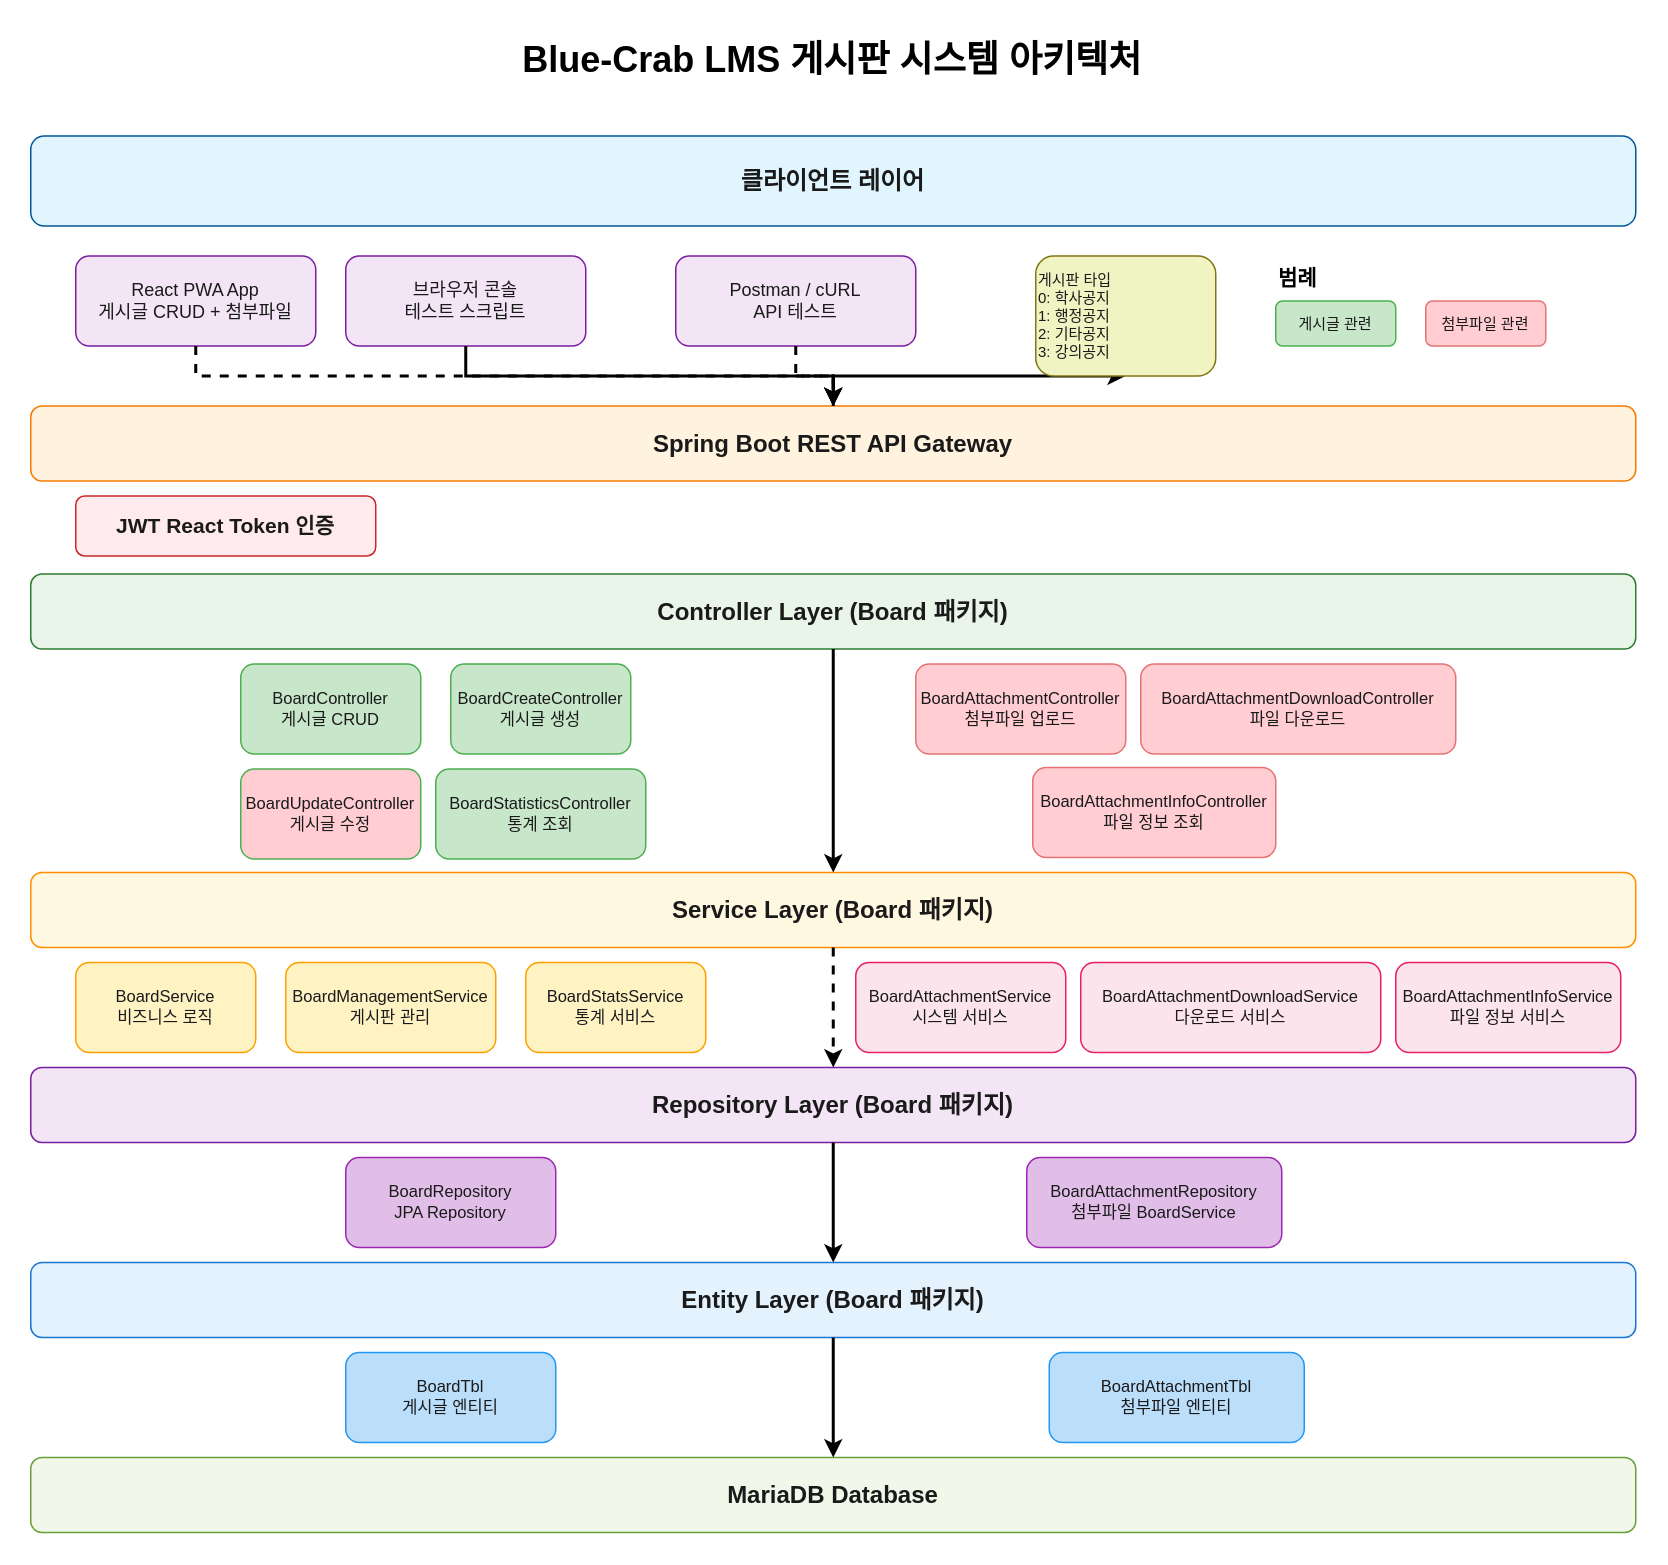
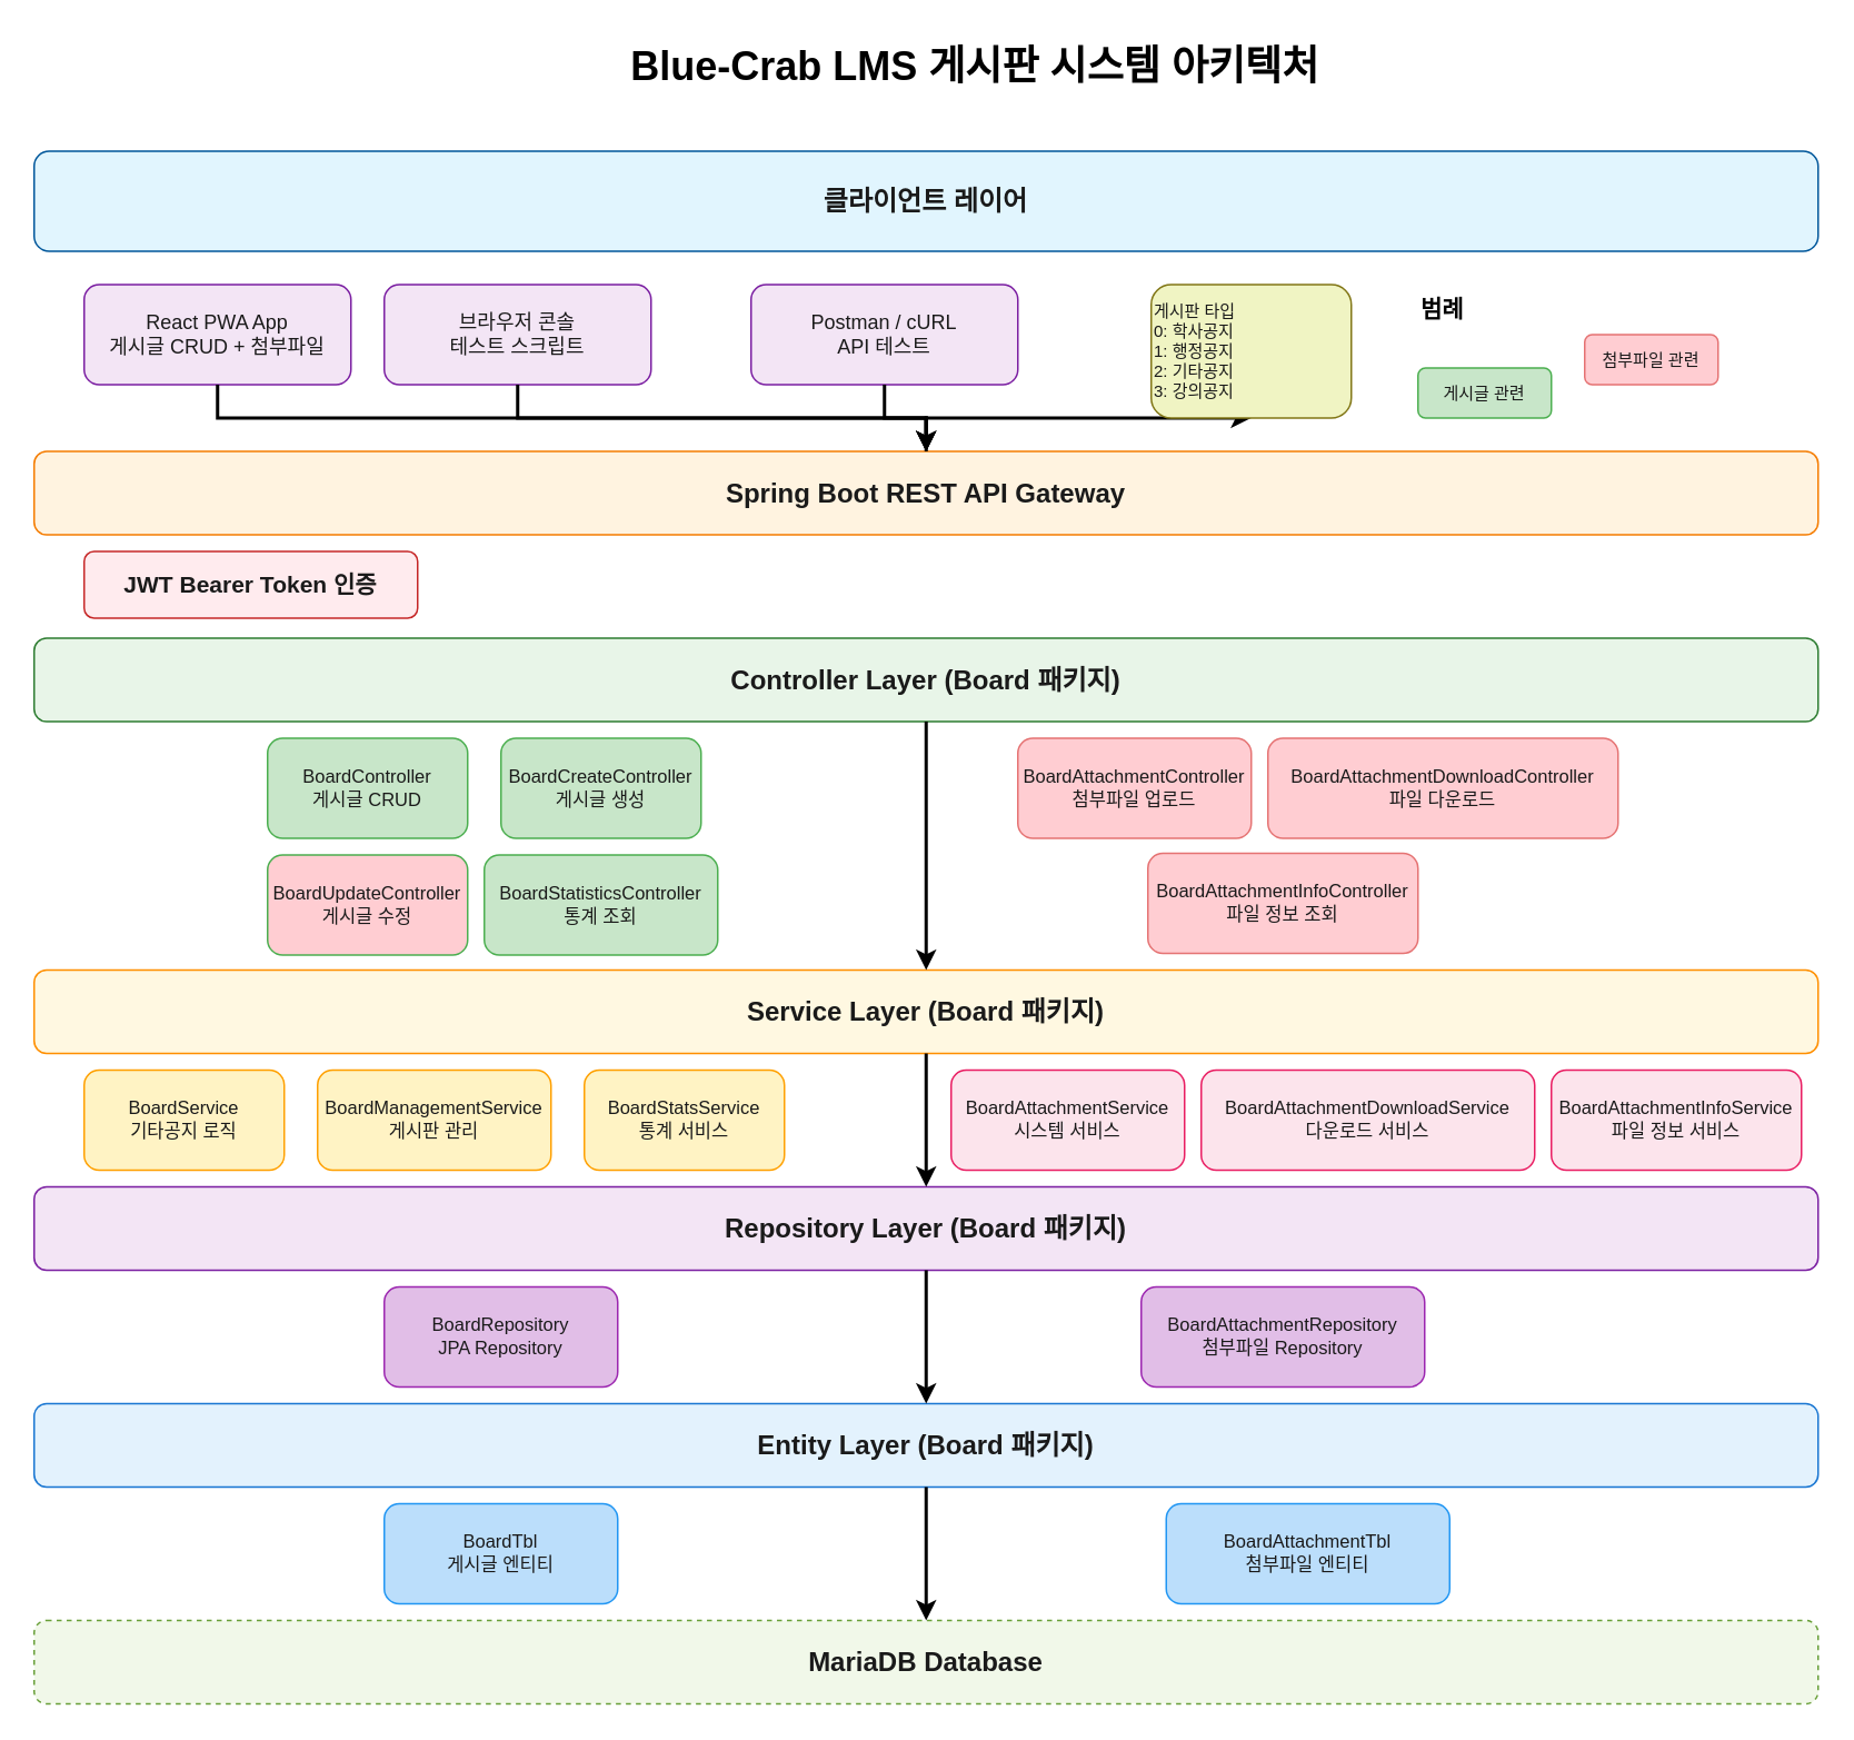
  <mxCell id="0" />
  <mxCell id="1" parent="0" />
- <mxCell id="2" value="Blue-Crab LMS 게시판 시스템 아키텍처" style="text;html=1;strokeColor=none;fillColor=none;align=center;verticalAlign=middle;whiteSpace=wrap;rounded=0;fontSize=24;fontStyle=1;fontColor=light-dark(#000000,#000000);" parent="1" vertex="1"><mxGeometry x="270" y="20" width="569" height="40" as="geometry" /></mxCell>
+ <mxCell id="2" value="Blue-Crab LMS 게시판 시스템 아키텍처" style="text;html=1;strokeColor=none;fillColor=none;align=center;verticalAlign=middle;whiteSpace=wrap;rounded=0;fontSize=24;fontStyle=1;fontColor=light-dark(#000000,#000000);" parent="1" vertex="1"><mxGeometry x="300" y="20" width="569" height="40" as="geometry" /></mxCell>
  <mxCell id="3" value="클라이언트 레이어" style="rounded=1;whiteSpace=wrap;html=1;fillColor=#e1f5fe;strokeColor=#01579b;fontSize=16;fontStyle=1;fontColor=#1a1a1a;" parent="1" vertex="1"><mxGeometry x="20" y="90" width="1070" height="60" as="geometry" /></mxCell>
  <mxCell id="4" value="React PWA App&#10;게시글 CRUD + 첨부파일" style="rounded=1;whiteSpace=wrap;html=1;fillColor=#f3e5f5;strokeColor=#7b1fa2;fontSize=12;fontColor=#1a1a1a;" parent="1" vertex="1"><mxGeometry x="50" y="170" width="160" height="60" as="geometry" /></mxCell>
  <mxCell id="5" value="브라우저 콘솔&#10;테스트 스크립트" style="rounded=1;whiteSpace=wrap;html=1;fillColor=#f3e5f5;strokeColor=#7b1fa2;fontSize=12;fontColor=#1a1a1a;" parent="1" vertex="1"><mxGeometry x="230" y="170" width="160" height="60" as="geometry" /></mxCell>
  <mxCell id="6" value="Postman / cURL&#10;API 테스트" style="rounded=1;whiteSpace=wrap;html=1;fillColor=#f3e5f5;strokeColor=#7b1fa2;fontSize=12;fontColor=#1a1a1a;" parent="1" vertex="1"><mxGeometry x="450" y="170" width="160" height="60" as="geometry" /></mxCell>
  <mxCell id="7" value="Spring Boot REST API Gateway" style="rounded=1;whiteSpace=wrap;html=1;fillColor=#fff3e0;strokeColor=#f57c00;fontSize=16;fontStyle=1;fontColor=#1a1a1a;" parent="1" vertex="1"><mxGeometry x="20" y="270" width="1070" height="50" as="geometry" /></mxCell>
- <mxCell id="8" value="JWT React Token 인증" style="rounded=1;whiteSpace=wrap;html=1;fillColor=#ffebee;strokeColor=#c62828;fontSize=14;fontStyle=1;fontColor=#1a1a1a;" parent="1" vertex="1"><mxGeometry x="50" y="330" width="200" height="40" as="geometry" /></mxCell>
+ <mxCell id="8" value="JWT Bearer Token 인증" style="rounded=1;whiteSpace=wrap;html=1;fillColor=#ffebee;strokeColor=#c62828;fontSize=14;fontStyle=1;fontColor=#1a1a1a;" parent="1" vertex="1"><mxGeometry x="50" y="330" width="200" height="40" as="geometry" /></mxCell>
  <mxCell id="9" value="Controller Layer (Board 패키지)" style="rounded=1;whiteSpace=wrap;html=1;fillColor=#e8f5e8;strokeColor=#2e7d32;fontSize=16;fontStyle=1;fontColor=#1a1a1a;" parent="1" vertex="1"><mxGeometry x="20" y="382" width="1070" height="50" as="geometry" /></mxCell>
  <mxCell id="10" value="BoardController&#10;게시글 CRUD" style="rounded=1;whiteSpace=wrap;html=1;fillColor=#c8e6c9;strokeColor=#4caf50;fontSize=11;fontColor=#1a1a1a;" parent="1" vertex="1"><mxGeometry x="160" y="442" width="120" height="60" as="geometry" /></mxCell>
  <mxCell id="11" value="BoardCreateController&#10;게시글 생성" style="rounded=1;whiteSpace=wrap;html=1;fillColor=#c8e6c9;strokeColor=#4caf50;fontSize=11;fontColor=#1a1a1a;" parent="1" vertex="1"><mxGeometry x="300" y="442" width="120" height="60" as="geometry" /></mxCell>
  <mxCell id="12" value="BoardUpdateController&#10;게시글 수정" style="rounded=1;whiteSpace=wrap;html=1;fillColor=#ffcdd2;strokeColor=#4caf50;fontSize=11;fontColor=#1a1a1a;" parent="1" vertex="1"><mxGeometry x="160" y="512" width="120" height="60" as="geometry" /></mxCell>
  <mxCell id="13" value="BoardStatisticsController&#10;통계 조회" style="rounded=1;whiteSpace=wrap;html=1;fillColor=#c8e6c9;strokeColor=#4caf50;fontSize=11;fontColor=#1a1a1a;" parent="1" vertex="1"><mxGeometry x="290" y="512" width="140" height="60" as="geometry" /></mxCell>
  <mxCell id="14" value="BoardAttachmentController&#10;첨부파일 업로드" style="rounded=1;whiteSpace=wrap;html=1;fillColor=#ffcdd2;strokeColor=#e57373;fontSize=11;fontColor=#1a1a1a;" parent="1" vertex="1"><mxGeometry x="610" y="442" width="140" height="60" as="geometry" /></mxCell>
  <mxCell id="15" value="BoardAttachmentDownloadController&#10;파일 다운로드" style="rounded=1;whiteSpace=wrap;html=1;fillColor=#ffcdd2;strokeColor=#e57373;fontSize=11;fontColor=#1a1a1a;" parent="1" vertex="1"><mxGeometry x="760" y="442" width="210" height="60" as="geometry" /></mxCell>
  <mxCell id="16" value="BoardAttachmentInfoController&#10;파일 정보 조회" style="rounded=1;whiteSpace=wrap;html=1;fillColor=#ffcdd2;strokeColor=#e57373;fontSize=11;fontColor=#1a1a1a;" parent="1" vertex="1"><mxGeometry x="688" y="511" width="162" height="60" as="geometry" /></mxCell>
  <mxCell id="17" value="Service Layer (Board 패키지)" style="rounded=1;whiteSpace=wrap;html=1;fillColor=#fff8e1;strokeColor=#ff8f00;fontSize=16;fontStyle=1;fontColor=#1a1a1a;" parent="1" vertex="1"><mxGeometry x="20" y="581" width="1070" height="50" as="geometry" /></mxCell>
- <mxCell id="18" value="BoardService&#10;비즈니스 로직" style="rounded=1;whiteSpace=wrap;html=1;fillColor=#fff3c4;strokeColor=#ffa000;fontSize=11;fontColor=#1a1a1a;" parent="1" vertex="1"><mxGeometry x="50" y="641" width="120" height="60" as="geometry" /></mxCell>
+ <mxCell id="18" value="BoardService&#10;기타공지 로직" style="rounded=1;whiteSpace=wrap;html=1;fillColor=#fff3c4;strokeColor=#ffa000;fontSize=11;fontColor=#1a1a1a;" parent="1" vertex="1"><mxGeometry x="50" y="641" width="120" height="60" as="geometry" /></mxCell>
  <mxCell id="19" value="BoardManagementService&#10;게시판 관리" style="rounded=1;whiteSpace=wrap;html=1;fillColor=#fff3c4;strokeColor=#ffa000;fontSize=11;fontColor=#1a1a1a;" parent="1" vertex="1"><mxGeometry x="190" y="641" width="140" height="60" as="geometry" /></mxCell>
  <mxCell id="20" value="BoardStatsService&#10;통계 서비스" style="rounded=1;whiteSpace=wrap;html=1;fillColor=#fff3c4;strokeColor=#ffa000;fontSize=11;fontColor=#1a1a1a;" parent="1" vertex="1"><mxGeometry x="350" y="641" width="120" height="60" as="geometry" /></mxCell>
  <mxCell id="21" value="BoardAttachmentService&#10;시스템 서비스" style="rounded=1;whiteSpace=wrap;html=1;fillColor=#fce4ec;strokeColor=#e91e63;fontSize=11;fontColor=#1a1a1a;" parent="1" vertex="1"><mxGeometry x="570" y="641" width="140" height="60" as="geometry" /></mxCell>
  <mxCell id="22" value="BoardAttachmentDownloadService&#10;다운로드 서비스" style="rounded=1;whiteSpace=wrap;html=1;fillColor=#fce4ec;strokeColor=#e91e63;fontSize=11;fontColor=#1a1a1a;" parent="1" vertex="1"><mxGeometry x="720" y="641" width="200" height="60" as="geometry" /></mxCell>
  <mxCell id="23" value="BoardAttachmentInfoService&#10;파일 정보 서비스" style="rounded=1;whiteSpace=wrap;html=1;fillColor=#fce4ec;strokeColor=#e91e63;fontSize=11;fontColor=#1a1a1a;" parent="1" vertex="1"><mxGeometry x="930" y="641" width="150" height="60" as="geometry" /></mxCell>
  <mxCell id="24" value="Repository Layer (Board 패키지)" style="rounded=1;whiteSpace=wrap;html=1;fillColor=#f3e5f5;strokeColor=#7b1fa2;fontSize=16;fontStyle=1;fontColor=#1a1a1a;" parent="1" vertex="1"><mxGeometry x="20" y="711" width="1070" height="50" as="geometry" /></mxCell>
  <mxCell id="25" value="BoardRepository&#10;JPA Repository" style="rounded=1;whiteSpace=wrap;html=1;fillColor=#e1bee7;strokeColor=#9c27b0;fontSize=11;fontColor=#1a1a1a;" parent="1" vertex="1"><mxGeometry x="230" y="771" width="140" height="60" as="geometry" /></mxCell>
- <mxCell id="26" value="BoardAttachmentRepository&#10;첨부파일 BoardService" style="rounded=1;whiteSpace=wrap;html=1;fillColor=#e1bee7;strokeColor=#9c27b0;fontSize=11;fontColor=#1a1a1a;" parent="1" vertex="1"><mxGeometry x="684" y="771" width="170" height="60" as="geometry" /></mxCell>
+ <mxCell id="26" value="BoardAttachmentRepository&#10;첨부파일 Repository" style="rounded=1;whiteSpace=wrap;html=1;fillColor=#e1bee7;strokeColor=#9c27b0;fontSize=11;fontColor=#1a1a1a;" parent="1" vertex="1"><mxGeometry x="684" y="771" width="170" height="60" as="geometry" /></mxCell>
  <mxCell id="27" value="Entity Layer (Board 패키지)" style="rounded=1;whiteSpace=wrap;html=1;fillColor=#e3f2fd;strokeColor=#1976d2;fontSize=16;fontStyle=1;fontColor=#1a1a1a;" parent="1" vertex="1"><mxGeometry x="20" y="841" width="1070" height="50" as="geometry" /></mxCell>
  <mxCell id="28" value="BoardTbl&#10;게시글 엔티티" style="rounded=1;whiteSpace=wrap;html=1;fillColor=#bbdefb;strokeColor=#2196f3;fontSize=11;fontColor=#1a1a1a;" parent="1" vertex="1"><mxGeometry x="230" y="901" width="140" height="60" as="geometry" /></mxCell>
  <mxCell id="29" value="BoardAttachmentTbl&#10;첨부파일 엔티티" style="rounded=1;whiteSpace=wrap;html=1;fillColor=#bbdefb;strokeColor=#2196f3;fontSize=11;fontColor=#1a1a1a;" parent="1" vertex="1"><mxGeometry x="699" y="901" width="170" height="60" as="geometry" /></mxCell>
- <mxCell id="30" value="MariaDB Database" style="rounded=1;whiteSpace=wrap;html=1;fillColor=#f1f8e9;strokeColor=#689f38;fontSize=16;fontStyle=1;fontColor=#1a1a1a;" parent="1" vertex="1"><mxGeometry x="20" y="971" width="1070" height="50" as="geometry" /></mxCell>
- <mxCell id="31" style="edgeStyle=orthogonalEdgeStyle;rounded=0;orthogonalLoop=1;jettySize=auto;html=1;strokeColor=light-dark(#000000,#FF8000);strokeWidth=2;dashed=1;" parent="1" source="4" target="7" edge="1"><mxGeometry relative="1" as="geometry" /></mxCell>
+ <mxCell id="30" value="MariaDB Database" style="rounded=1;whiteSpace=wrap;html=1;fillColor=#f1f8e9;strokeColor=#689f38;fontSize=16;fontStyle=1;fontColor=#1a1a1a;dashed=1;" parent="1" vertex="1"><mxGeometry x="20" y="971" width="1070" height="50" as="geometry" /></mxCell>
+ <mxCell id="31" style="edgeStyle=orthogonalEdgeStyle;rounded=0;orthogonalLoop=1;jettySize=auto;html=1;strokeColor=light-dark(#000000,#FF8000);strokeWidth=2;" parent="1" source="4" target="7" edge="1"><mxGeometry relative="1" as="geometry" /></mxCell>
  <mxCell id="32" style="edgeStyle=orthogonalEdgeStyle;rounded=0;orthogonalLoop=1;jettySize=auto;html=1;strokeColor=light-dark(#000000,#FF8000);strokeWidth=2;" parent="1" source="5" target="7" edge="1"><mxGeometry relative="1" as="geometry" /></mxCell>
- <mxCell id="33" style="edgeStyle=orthogonalEdgeStyle;rounded=0;orthogonalLoop=1;jettySize=auto;html=1;strokeColor=light-dark(#000000,#FF8000);strokeWidth=2;dashed=1;" parent="1" source="6" target="7" edge="1"><mxGeometry relative="1" as="geometry" /></mxCell>
+ <mxCell id="33" style="edgeStyle=orthogonalEdgeStyle;rounded=0;orthogonalLoop=1;jettySize=auto;html=1;strokeColor=light-dark(#000000,#FF8000);strokeWidth=2;" parent="1" source="6" target="7" edge="1"><mxGeometry relative="1" as="geometry" /></mxCell>
  <mxCell id="34" style="edgeStyle=orthogonalEdgeStyle;rounded=0;orthogonalLoop=1;jettySize=auto;html=1;strokeColor=light-dark(#000000,#FF8000);strokeWidth=2;" parent="1" source="7" target="42" edge="1"><mxGeometry relative="1" as="geometry" /></mxCell>
  <mxCell id="35" style="edgeStyle=orthogonalEdgeStyle;rounded=0;orthogonalLoop=1;jettySize=auto;html=1;strokeColor=light-dark(#000000,#FF8000);strokeWidth=2;" parent="1" source="9" target="17" edge="1"><mxGeometry relative="1" as="geometry" /></mxCell>
- <mxCell id="36" style="edgeStyle=orthogonalEdgeStyle;rounded=0;orthogonalLoop=1;jettySize=auto;html=1;strokeColor=light-dark(#000000,#FF8000);strokeWidth=2;dashed=1;" parent="1" source="17" target="24" edge="1"><mxGeometry relative="1" as="geometry" /></mxCell>
+ <mxCell id="36" style="edgeStyle=orthogonalEdgeStyle;rounded=0;orthogonalLoop=1;jettySize=auto;html=1;strokeColor=light-dark(#000000,#FF8000);strokeWidth=2;" parent="1" source="17" target="24" edge="1"><mxGeometry relative="1" as="geometry" /></mxCell>
  <mxCell id="37" style="edgeStyle=orthogonalEdgeStyle;rounded=0;orthogonalLoop=1;jettySize=auto;html=1;strokeColor=light-dark(#000000,#FF8000);strokeWidth=2;" parent="1" source="24" target="27" edge="1"><mxGeometry relative="1" as="geometry" /></mxCell>
  <mxCell id="38" style="edgeStyle=orthogonalEdgeStyle;rounded=0;orthogonalLoop=1;jettySize=auto;html=1;strokeColor=light-dark(#000000,#FF8000);strokeWidth=2;" parent="1" source="27" target="30" edge="1"><mxGeometry relative="1" as="geometry" /></mxCell>
  <mxCell id="39" value="범례" style="text;html=1;strokeColor=none;fillColor=none;align=left;verticalAlign=middle;whiteSpace=wrap;rounded=0;fontSize=14;fontStyle=1;fontColor=light-dark(#000000,#000000);" parent="1" vertex="1"><mxGeometry x="850" y="170" width="60" height="30" as="geometry" /></mxCell>
- <mxCell id="40" value="게시글 관련" style="rounded=1;whiteSpace=wrap;html=1;fillColor=#c8e6c9;strokeColor=#4caf50;fontSize=10;fontColor=#1a1a1a;" parent="1" vertex="1"><mxGeometry x="850" y="200" width="80" height="30" as="geometry" /></mxCell>
+ <mxCell id="40" value="게시글 관련" style="rounded=1;whiteSpace=wrap;html=1;fillColor=#c8e6c9;strokeColor=#4caf50;fontSize=10;fontColor=#1a1a1a;" parent="1" vertex="1"><mxGeometry x="850" y="220" width="80" height="30" as="geometry" /></mxCell>
  <mxCell id="41" value="첨부파일 관련" style="rounded=1;whiteSpace=wrap;html=1;fillColor=#ffcdd2;strokeColor=#e57373;fontSize=10;fontColor=#1a1a1a;" parent="1" vertex="1"><mxGeometry x="950" y="200" width="80" height="30" as="geometry" /></mxCell>
  <mxCell id="42" value="게시판 타입&#10;0: 학사공지&#10;1: 행정공지&#10;2: 기타공지&#10;3: 강의공지" style="rounded=1;whiteSpace=wrap;html=1;fillColor=#f0f4c3;strokeColor=#827717;fontSize=10;align=left;fontColor=#1a1a1a;" parent="1" vertex="1"><mxGeometry x="690" y="170" width="120" height="80" as="geometry" /></mxCell>
